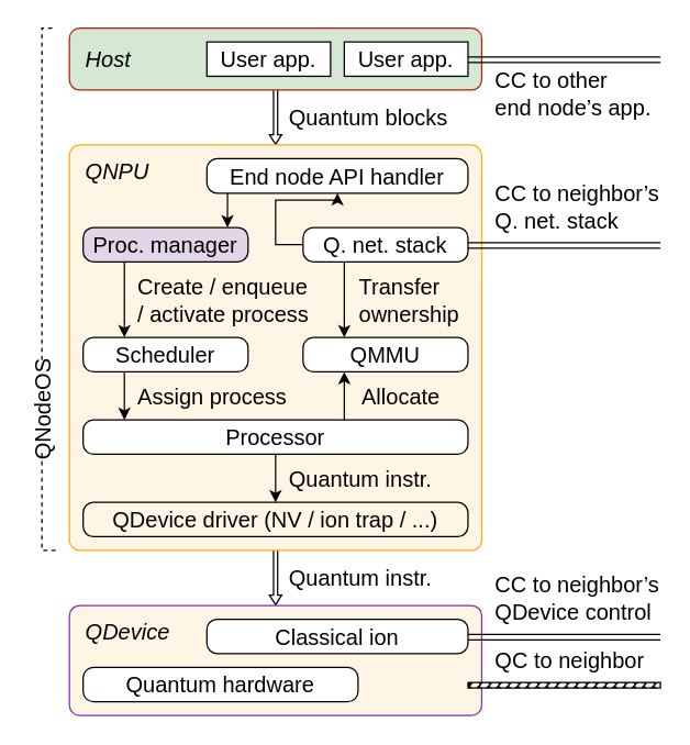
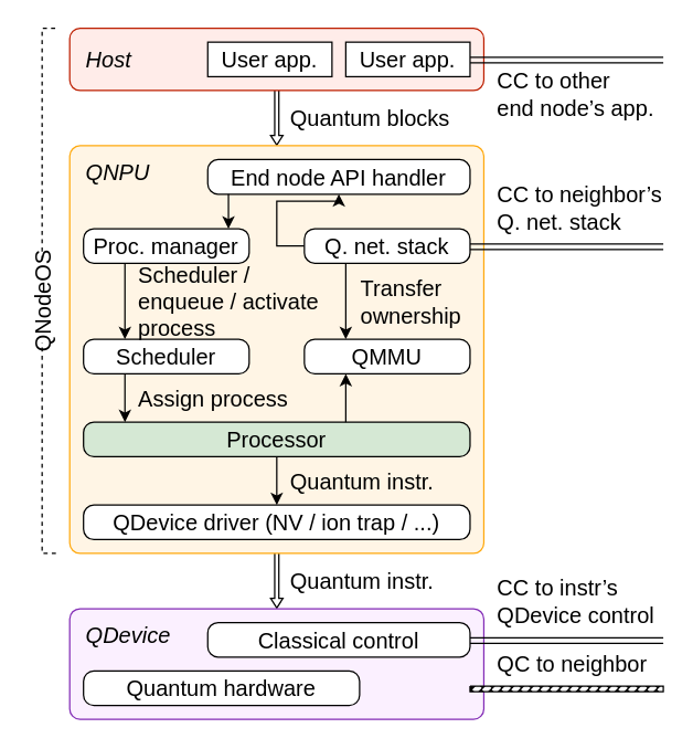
  <mxCell id="0" />
  <mxCell id="1" parent="0" />
  <mxCell id="2" style="edgeStyle=orthogonalEdgeStyle;rounded=0;orthogonalLoop=1;jettySize=auto;html=1;entryX=0.5;entryY=0;entryDx=0;entryDy=0;shape=flexArrow;endWidth=4.88;endSize=2;width=3;startSize=5;fontFamily=Helvetica;fontSize=16;" parent="1" edge="1"><mxGeometry relative="1" as="geometry"><mxPoint x="200" y="62" as="sourcePoint" /><mxPoint x="200" y="105" as="targetPoint" /></mxGeometry></mxCell>
  <mxCell id="3" style="edgeStyle=orthogonalEdgeStyle;rounded=0;orthogonalLoop=1;jettySize=auto;html=1;entryX=0.5;entryY=0;entryDx=0;entryDy=0;shape=flexArrow;endWidth=4.88;endSize=2;width=3;startSize=5;fontFamily=Helvetica;fontSize=16;" parent="1" edge="1"><mxGeometry relative="1" as="geometry"><mxPoint x="200" y="397" as="sourcePoint" /><mxPoint x="200" y="440" as="targetPoint" /></mxGeometry></mxCell>
  <mxCell id="4" value="QNPU" style="rounded=1;whiteSpace=wrap;html=1;strokeWidth=1;fontFamily=Helvetica;fontSize=16;align=left;verticalAlign=top;spacingRight=0;spacingLeft=12;spacingTop=5;spacing=0;absoluteArcSize=1;arcSize=15;fontStyle=2;shadow=0;sketch=0;strokeColor=#FFA90E;fillColor=#FFF5E5;" parent="1" vertex="1"><mxGeometry x="50" y="105" width="300" height="295" as="geometry" /></mxCell>
- <mxCell id="5" value="Host" style="rounded=1;whiteSpace=wrap;html=1;strokeWidth=1;fontFamily=Helvetica;fontSize=16;align=left;verticalAlign=middle;spacingRight=0;spacingLeft=12;spacingTop=0;spacing=0;absoluteArcSize=1;arcSize=15;fontStyle=2;shadow=0;sketch=0;fillColor=#d5e8d4;strokeColor=#BD1F01;" parent="1" vertex="1"><mxGeometry x="50" y="20" width="300" height="45" as="geometry" /></mxCell>
+ <mxCell id="5" value="Host" style="rounded=1;whiteSpace=wrap;html=1;strokeWidth=1;fontFamily=Helvetica;fontSize=16;align=left;verticalAlign=middle;spacingRight=0;spacingLeft=12;spacingTop=0;spacing=0;absoluteArcSize=1;arcSize=15;fontStyle=2;shadow=0;sketch=0;fillColor=#FFECE9;strokeColor=#BD1F01;" parent="1" vertex="1"><mxGeometry x="50" y="20" width="300" height="45" as="geometry" /></mxCell>
  <mxCell id="6" value="User app." style="rounded=0;whiteSpace=wrap;html=1;strokeWidth=1;fontFamily=Helvetica;fontSize=16;align=center;spacing=0;" parent="1" vertex="1"><mxGeometry x="150" y="30" width="90" height="25" as="geometry" /></mxCell>
  <mxCell id="7" value="User app." style="rounded=0;whiteSpace=wrap;html=1;strokeWidth=1;fontFamily=Helvetica;fontSize=16;align=center;spacing=0;" parent="1" vertex="1"><mxGeometry x="250" y="30" width="90" height="25" as="geometry" /></mxCell>
  <mxCell id="8" value="End node API handler" style="rounded=1;whiteSpace=wrap;html=1;strokeWidth=1;fontFamily=Helvetica;fontSize=16;align=center;verticalAlign=middle;spacing=0;absoluteArcSize=1;arcSize=15;" parent="1" vertex="1"><mxGeometry x="150" y="115" width="190" height="25" as="geometry" /></mxCell>
  <mxCell id="9" value="Scheduler" style="rounded=1;whiteSpace=wrap;html=1;strokeWidth=1;fontFamily=Helvetica;fontSize=16;align=center;verticalAlign=middle;spacing=0;absoluteArcSize=1;arcSize=15;" parent="1" vertex="1"><mxGeometry x="60" y="245" width="120" height="25" as="geometry" /></mxCell>
- <mxCell id="10" value="Processor" style="rounded=1;whiteSpace=wrap;html=1;strokeWidth=1;fontFamily=Helvetica;fontSize=16;align=center;verticalAlign=middle;spacing=0;absoluteArcSize=1;arcSize=15;" parent="1" vertex="1"><mxGeometry x="60" y="305" width="280" height="25" as="geometry" /></mxCell>
- <mxCell id="11" value="Proc. manager" style="rounded=1;whiteSpace=wrap;html=1;strokeWidth=1;fontFamily=Helvetica;fontSize=16;align=center;verticalAlign=middle;spacing=0;absoluteArcSize=1;arcSize=15;fillColor=#e1d5e7;" parent="1" vertex="1"><mxGeometry x="60" y="165" width="120" height="25" as="geometry" /></mxCell>
+ <mxCell id="10" value="Processor" style="rounded=1;whiteSpace=wrap;html=1;strokeWidth=1;fontFamily=Helvetica;fontSize=16;align=center;verticalAlign=middle;spacing=0;absoluteArcSize=1;arcSize=15;fillColor=#d5e8d4;" parent="1" vertex="1"><mxGeometry x="60" y="305" width="280" height="25" as="geometry" /></mxCell>
+ <mxCell id="11" value="Proc. manager" style="rounded=1;whiteSpace=wrap;html=1;strokeWidth=1;fontFamily=Helvetica;fontSize=16;align=center;verticalAlign=middle;spacing=0;absoluteArcSize=1;arcSize=15;" parent="1" vertex="1"><mxGeometry x="60" y="165" width="120" height="25" as="geometry" /></mxCell>
  <mxCell id="12" style="edgeStyle=orthogonalEdgeStyle;rounded=0;orthogonalLoop=1;jettySize=auto;html=1;exitX=0;exitY=0.5;exitDx=0;exitDy=0;fontFamily=Helvetica;fontSize=16;" parent="1" source="13" target="8" edge="1"><mxGeometry relative="1" as="geometry" /></mxCell>
  <mxCell id="13" value="Q. net. stack" style="rounded=1;whiteSpace=wrap;html=1;strokeWidth=1;fontFamily=Helvetica;fontSize=16;align=center;verticalAlign=middle;spacing=0;absoluteArcSize=1;arcSize=15;" parent="1" vertex="1"><mxGeometry x="220" y="165" width="120" height="25" as="geometry" /></mxCell>
  <mxCell id="14" value="QMMU" style="rounded=1;whiteSpace=wrap;html=1;strokeWidth=1;fontFamily=Helvetica;fontSize=16;align=center;verticalAlign=middle;spacing=0;absoluteArcSize=1;arcSize=15;" parent="1" vertex="1"><mxGeometry x="220" y="245" width="120" height="25" as="geometry" /></mxCell>
- <mxCell id="15" value="QDevice driver (NV / ion trap / ...)" style="rounded=1;whiteSpace=wrap;html=1;strokeWidth=1;fontFamily=Helvetica;fontSize=16;align=center;verticalAlign=middle;spacing=0;absoluteArcSize=1;arcSize=15;fillColor=#fff5e5;" parent="1" vertex="1"><mxGeometry x="60" y="365" width="280" height="25" as="geometry" /></mxCell>
+ <mxCell id="15" value="QDevice driver (NV / ion trap / ...)" style="rounded=1;whiteSpace=wrap;html=1;strokeWidth=1;fontFamily=Helvetica;fontSize=16;align=center;verticalAlign=middle;spacing=0;absoluteArcSize=1;arcSize=15;" parent="1" vertex="1"><mxGeometry x="60" y="365" width="280" height="25" as="geometry" /></mxCell>
  <mxCell id="16" style="edgeStyle=orthogonalEdgeStyle;rounded=0;orthogonalLoop=1;jettySize=auto;html=1;entryX=0.5;entryY=0;entryDx=0;entryDy=0;fontFamily=Helvetica;fontSize=16;" parent="1" edge="1"><mxGeometry relative="1" as="geometry"><mxPoint x="90" y="270" as="sourcePoint" /><mxPoint x="90" y="305" as="targetPoint" /></mxGeometry></mxCell>
  <mxCell id="17" value="Assign process" style="text;html=1;strokeColor=none;fillColor=none;align=left;verticalAlign=middle;whiteSpace=wrap;rounded=0;fontFamily=Helvetica;fontSize=16;spacing=0;" parent="1" vertex="1"><mxGeometry x="100" y="270" width="110" height="35" as="geometry" /></mxCell>
  <mxCell id="18" style="edgeStyle=orthogonalEdgeStyle;rounded=0;orthogonalLoop=1;jettySize=auto;html=1;entryX=0.5;entryY=0;entryDx=0;entryDy=0;fontFamily=Helvetica;fontSize=16;" parent="1" edge="1"><mxGeometry relative="1" as="geometry"><mxPoint x="90" y="190" as="sourcePoint" /><mxPoint x="90" y="245" as="targetPoint" /></mxGeometry></mxCell>
- <mxCell id="19" value="Create / enqueue / activate process" style="text;html=1;strokeColor=none;fillColor=none;align=left;verticalAlign=middle;whiteSpace=wrap;rounded=0;fontFamily=Helvetica;fontSize=16;spacing=0;" parent="1" vertex="1"><mxGeometry x="100" y="190" width="130" height="55" as="geometry" /></mxCell>
+ <mxCell id="19" value="Scheduler / enqueue / activate process" style="text;html=1;strokeColor=none;fillColor=none;align=left;verticalAlign=middle;whiteSpace=wrap;rounded=0;fontFamily=Helvetica;fontSize=16;spacing=0;" parent="1" vertex="1"><mxGeometry x="100" y="190" width="130" height="55" as="geometry" /></mxCell>
  <mxCell id="20" style="edgeStyle=orthogonalEdgeStyle;rounded=0;orthogonalLoop=1;jettySize=auto;html=1;entryX=0.5;entryY=0;entryDx=0;entryDy=0;fontFamily=Helvetica;fontSize=16;" parent="1" edge="1"><mxGeometry relative="1" as="geometry"><mxPoint x="165" y="140" as="sourcePoint" /><mxPoint x="165" y="165" as="targetPoint" /></mxGeometry></mxCell>
  <mxCell id="21" style="edgeStyle=orthogonalEdgeStyle;rounded=0;orthogonalLoop=1;jettySize=auto;html=1;entryX=0.5;entryY=0;entryDx=0;entryDy=0;fontFamily=Helvetica;fontSize=16;" parent="1" edge="1"><mxGeometry relative="1" as="geometry"><mxPoint x="250" y="305" as="sourcePoint" /><mxPoint x="250" y="270" as="targetPoint" /></mxGeometry></mxCell>
- <mxCell id="22" value="Allocate" style="text;html=1;strokeColor=none;fillColor=none;align=left;verticalAlign=middle;whiteSpace=wrap;rounded=0;fontFamily=Helvetica;fontSize=16;spacing=0;" parent="1" vertex="1"><mxGeometry x="262.5" y="270" width="67.5" height="35" as="geometry" /></mxCell>
  <mxCell id="23" style="edgeStyle=orthogonalEdgeStyle;rounded=0;orthogonalLoop=1;jettySize=auto;html=1;entryX=0.5;entryY=0;entryDx=0;entryDy=0;fontFamily=Helvetica;fontSize=16;" parent="1" edge="1"><mxGeometry relative="1" as="geometry"><mxPoint x="250" y="190" as="sourcePoint" /><mxPoint x="250" y="245" as="targetPoint" /></mxGeometry></mxCell>
  <mxCell id="24" value="Transfer ownership" style="text;html=1;strokeColor=none;fillColor=none;align=left;verticalAlign=middle;whiteSpace=wrap;rounded=0;fontFamily=Helvetica;fontSize=16;spacing=0;" parent="1" vertex="1"><mxGeometry x="260.5" y="190" width="79.5" height="55" as="geometry" /></mxCell>
  <mxCell id="25" style="edgeStyle=orthogonalEdgeStyle;rounded=0;orthogonalLoop=1;jettySize=auto;html=1;entryX=0.5;entryY=0;entryDx=0;entryDy=0;fontFamily=Helvetica;fontSize=16;" parent="1" edge="1"><mxGeometry relative="1" as="geometry"><mxPoint x="200" y="330" as="sourcePoint" /><mxPoint x="200" y="365" as="targetPoint" /></mxGeometry></mxCell>
  <mxCell id="26" value="Quantum instr." style="text;html=1;strokeColor=none;fillColor=none;align=left;verticalAlign=middle;whiteSpace=wrap;rounded=0;fontFamily=Helvetica;fontSize=16;spacing=0;" parent="1" vertex="1"><mxGeometry x="210" y="330" width="125" height="35" as="geometry" /></mxCell>
- <mxCell id="27" value="QDevice" style="rounded=1;whiteSpace=wrap;html=1;strokeWidth=1;fontFamily=Helvetica;fontSize=16;align=left;verticalAlign=top;spacingRight=0;spacingLeft=12;spacingTop=5;spacing=0;absoluteArcSize=1;arcSize=15;fontStyle=2;shadow=0;sketch=0;strokeColor=#832DB6;fillColor=#fff5e5;horizontal=1;" parent="1" vertex="1"><mxGeometry x="50" y="440" width="300" height="80" as="geometry" /></mxCell>
+ <mxCell id="27" value="QDevice" style="rounded=1;whiteSpace=wrap;html=1;strokeWidth=1;fontFamily=Helvetica;fontSize=16;align=left;verticalAlign=top;spacingRight=0;spacingLeft=12;spacingTop=5;spacing=0;absoluteArcSize=1;arcSize=15;fontStyle=2;shadow=0;sketch=0;strokeColor=#832DB6;fillColor=#FBF0FF;horizontal=1;" parent="1" vertex="1"><mxGeometry x="50" y="440" width="300" height="80" as="geometry" /></mxCell>
  <mxCell id="28" value="Quantum instr." style="text;html=1;strokeColor=none;fillColor=none;align=left;verticalAlign=middle;whiteSpace=wrap;rounded=0;fontFamily=Helvetica;fontSize=16;spacing=0;" parent="1" vertex="1"><mxGeometry x="210" y="400" width="125" height="40" as="geometry" /></mxCell>
  <mxCell id="29" value="" style="endArrow=none;html=1;rounded=0;dashed=1;startArrow=none;fontFamily=Helvetica;fontSize=16;" parent="1" source="42" edge="1"><mxGeometry width="50" height="50" relative="1" as="geometry"><mxPoint x="40" y="400" as="sourcePoint" /><mxPoint x="40" y="20" as="targetPoint" /><Array as="points"><mxPoint x="30" y="20" /></Array></mxGeometry></mxCell>
  <mxCell id="30" value="Quantum blocks" style="text;html=1;strokeColor=none;fillColor=none;align=left;verticalAlign=middle;whiteSpace=wrap;rounded=0;fontFamily=Helvetica;fontSize=16;spacing=0;" parent="1" vertex="1"><mxGeometry x="210" y="65" width="125" height="40" as="geometry" /></mxCell>
  <mxCell id="31" value="" style="endArrow=none;html=1;shape=link;fontFamily=Helvetica;fontSize=16;" parent="1" edge="1"><mxGeometry width="50" height="50" relative="1" as="geometry"><mxPoint x="340" y="178" as="sourcePoint" /><mxPoint x="480" y="178" as="targetPoint" /></mxGeometry></mxCell>
  <mxCell id="32" value="CC to neighbor’s&lt;br style=&quot;font-size: 16px;&quot;&gt;Q. net. stack" style="text;html=1;strokeColor=none;fillColor=none;align=left;verticalAlign=middle;whiteSpace=wrap;rounded=0;fontFamily=Helvetica;fontSize=16;spacing=0;" parent="1" vertex="1"><mxGeometry x="360" y="130" width="120" height="40" as="geometry" /></mxCell>
  <mxCell id="33" value="" style="endArrow=none;html=1;shape=link;fontFamily=Helvetica;fontSize=16;" parent="1" edge="1"><mxGeometry width="50" height="50" relative="1" as="geometry"><mxPoint x="340" y="43" as="sourcePoint" /><mxPoint x="480" y="43" as="targetPoint" /></mxGeometry></mxCell>
  <mxCell id="34" value="CC to other&lt;br style=&quot;font-size: 16px;&quot;&gt;end node’s app." style="text;html=1;strokeColor=none;fillColor=none;align=left;verticalAlign=middle;whiteSpace=wrap;rounded=0;fontFamily=Helvetica;fontSize=16;spacing=0;" parent="1" vertex="1"><mxGeometry x="360" y="48" width="120" height="40" as="geometry" /></mxCell>
  <mxCell id="35" value="" style="endArrow=none;html=1;shape=link;fontFamily=Helvetica;fontSize=16;" parent="1" edge="1"><mxGeometry width="50" height="50" relative="1" as="geometry"><mxPoint x="340" y="463" as="sourcePoint" /><mxPoint x="480" y="463" as="targetPoint" /></mxGeometry></mxCell>
- <mxCell id="36" value="CC to neighbor’s&lt;br style=&quot;font-size: 16px;&quot;&gt;QDevice control" style="text;html=1;strokeColor=none;fillColor=none;align=left;verticalAlign=middle;whiteSpace=wrap;rounded=0;fontFamily=Helvetica;fontSize=16;spacing=0;" parent="1" vertex="1"><mxGeometry x="360" y="415" width="120" height="40" as="geometry" /></mxCell>
+ <mxCell id="36" value="CC to instr’s&lt;br style=&quot;font-size: 16px;&quot;&gt;QDevice control" style="text;html=1;strokeColor=none;fillColor=none;align=left;verticalAlign=middle;whiteSpace=wrap;rounded=0;fontFamily=Helvetica;fontSize=16;spacing=0;" parent="1" vertex="1"><mxGeometry x="360" y="415" width="120" height="40" as="geometry" /></mxCell>
  <mxCell id="37" value="QC to neighbor" style="text;html=1;strokeColor=none;fillColor=none;align=left;verticalAlign=middle;whiteSpace=wrap;rounded=0;fontFamily=Helvetica;fontSize=16;spacing=0;" parent="1" vertex="1"><mxGeometry x="360" y="468" width="120" height="23" as="geometry" /></mxCell>
- <mxCell id="38" value="Classical ion" style="rounded=1;whiteSpace=wrap;html=1;strokeWidth=1;fontFamily=Helvetica;fontSize=16;align=center;verticalAlign=middle;spacing=0;absoluteArcSize=1;arcSize=15;" parent="1" vertex="1"><mxGeometry x="150" y="450" width="190" height="25" as="geometry" /></mxCell>
+ <mxCell id="38" value="Classical control" style="rounded=1;whiteSpace=wrap;html=1;strokeWidth=1;fontFamily=Helvetica;fontSize=16;align=center;verticalAlign=middle;spacing=0;absoluteArcSize=1;arcSize=15;" parent="1" vertex="1"><mxGeometry x="150" y="450" width="190" height="25" as="geometry" /></mxCell>
  <mxCell id="39" value="Quantum hardware" style="rounded=1;whiteSpace=wrap;html=1;strokeWidth=1;fontFamily=Helvetica;fontSize=16;align=center;verticalAlign=middle;spacing=0;absoluteArcSize=1;arcSize=15;" parent="1" vertex="1"><mxGeometry x="60" y="485" width="200" height="25" as="geometry" /></mxCell>
  <mxCell id="40" value="" style="verticalLabelPosition=bottom;verticalAlign=top;html=1;shape=mxgraph.basic.patternFillRect;fillStyle=diag;step=5;fillStrokeWidth=4;fillStrokeColor=#FFFFFF;shadow=0;glass=0;sketch=0;fillWeight=1;hachureGap=-1;jiggle=0;sketchStyle=rough;fontFamily=Helvetica;fontSize=16;strokeWidth=1;fillColor=#000000;" parent="1" vertex="1"><mxGeometry x="340" y="496" width="140" height="4" as="geometry" /></mxCell>
  <mxCell id="41" value="" style="endArrow=none;html=1;rounded=0;dashed=1;fontFamily=Helvetica;fontSize=16;" parent="1" target="42" edge="1"><mxGeometry width="50" height="50" relative="1" as="geometry"><mxPoint x="40" y="400" as="sourcePoint" /><mxPoint x="40" y="105" as="targetPoint" /><Array as="points"><mxPoint x="30" y="400" /></Array></mxGeometry></mxCell>
- <mxCell id="42" value="QNodeOS" style="rounded=0;whiteSpace=wrap;html=1;strokeWidth=1;fontFamily=Helvetica;fontSize=16;align=center;spacing=0;horizontal=0;strokeColor=none;" parent="1" vertex="1"><mxGeometry x="20" y="267.5" width="20" height="60" as="geometry" /></mxCell>
+ <mxCell id="42" value="QNodeOS" style="rounded=0;whiteSpace=wrap;html=1;strokeWidth=1;fontFamily=Helvetica;fontSize=16;align=center;spacing=0;horizontal=0;strokeColor=none;" parent="1" vertex="1"><mxGeometry x="20" y="187.5" width="20" height="60" as="geometry" /></mxCell>
